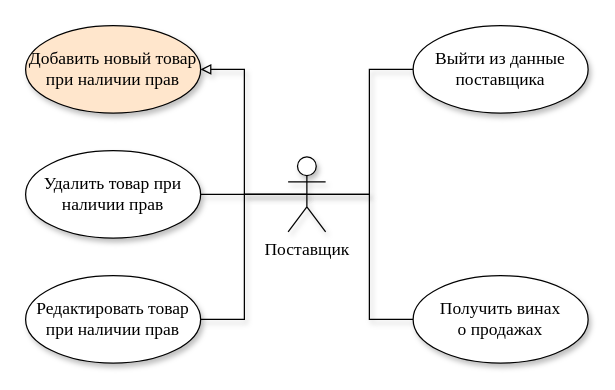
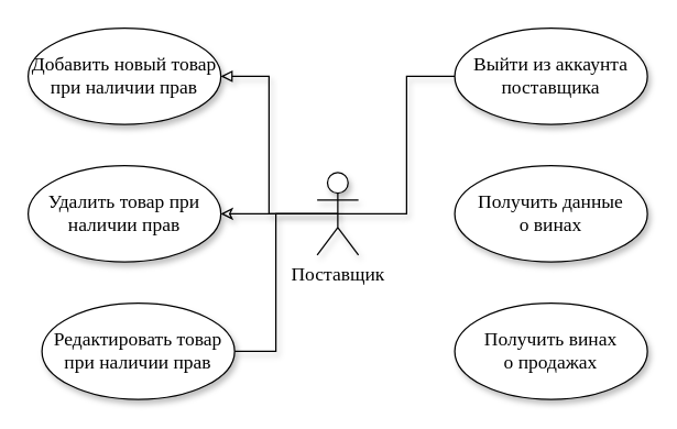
  <mxCell id="0" />
  <mxCell id="1" parent="0" />
  <mxCell id="2" style="edgeStyle=orthogonalEdgeStyle;rounded=0;orthogonalLoop=1;jettySize=auto;html=1;exitX=0.5;exitY=0.5;exitDx=0;exitDy=0;exitPerimeter=0;entryX=0;entryY=0.5;entryDx=0;entryDy=0;fontFamily=Times New Roman;fontSize=14;endArrow=none;endFill=0;shadow=1;" parent="1" source="7" target="8" edge="1"><mxGeometry relative="1" as="geometry" /></mxCell>
- <mxCell id="3" style="edgeStyle=orthogonalEdgeStyle;rounded=0;orthogonalLoop=1;jettySize=auto;html=1;exitX=0.5;exitY=0.5;exitDx=0;exitDy=0;exitPerimeter=0;entryX=0;entryY=0.5;entryDx=0;entryDy=0;fontFamily=Times New Roman;fontSize=14;endArrow=none;endFill=0;shadow=1;" parent="1" source="7" target="9" edge="1"><mxGeometry relative="1" as="geometry" /></mxCell>
  <mxCell id="4" style="edgeStyle=orthogonalEdgeStyle;rounded=0;orthogonalLoop=1;jettySize=auto;html=1;exitX=0.5;exitY=0.5;exitDx=0;exitDy=0;exitPerimeter=0;entryX=1;entryY=0.5;entryDx=0;entryDy=0;fontFamily=Times New Roman;fontSize=14;endArrow=block;endFill=0;shadow=1;" parent="1" source="7" target="11" edge="1"><mxGeometry relative="1" as="geometry" /></mxCell>
  <mxCell id="5" style="edgeStyle=orthogonalEdgeStyle;rounded=0;orthogonalLoop=1;jettySize=auto;html=1;exitX=0.5;exitY=0.5;exitDx=0;exitDy=0;exitPerimeter=0;entryX=1;entryY=0.5;entryDx=0;entryDy=0;fontFamily=Times New Roman;fontSize=14;endArrow=none;endFill=0;shadow=1;" parent="1" source="7" target="13" edge="1"><mxGeometry relative="1" as="geometry" /></mxCell>
- <mxCell id="6" style="edgeStyle=orthogonalEdgeStyle;rounded=0;orthogonalLoop=1;jettySize=auto;html=1;exitX=0.5;exitY=0.5;exitDx=0;exitDy=0;exitPerimeter=0;entryX=1;entryY=0.5;entryDx=0;entryDy=0;endArrow=none;endFill=0;shadow=1;" parent="1" source="7" target="12" edge="1"><mxGeometry relative="1" as="geometry" /></mxCell>
+ <mxCell id="6" style="edgeStyle=orthogonalEdgeStyle;rounded=0;orthogonalLoop=1;jettySize=auto;html=1;exitX=0.5;exitY=0.5;exitDx=0;exitDy=0;exitPerimeter=0;entryX=1;entryY=0.5;entryDx=0;entryDy=0;endArrow=classic;endFill=0;shadow=1;" parent="1" source="7" target="12" edge="1"><mxGeometry relative="1" as="geometry" /></mxCell>
  <mxCell id="7" value="Поставщик" style="shape=umlActor;verticalLabelPosition=bottom;verticalAlign=top;html=1;fontFamily=Times New Roman;fontSize=14;shadow=1;" parent="1" vertex="1"><mxGeometry x="230" y="125" width="30" height="60" as="geometry" /></mxCell>
- <mxCell id="8" value="Выйти из данные&lt;br&gt;поставщика" style="ellipse;whiteSpace=wrap;html=1;fontFamily=Times New Roman;fontSize=14;shadow=1;" parent="1" vertex="1"><mxGeometry x="330" y="20" width="140" height="70" as="geometry" /></mxCell>
+ <mxCell id="8" value="Выйти из аккаунта&lt;br&gt;поставщика" style="ellipse;whiteSpace=wrap;html=1;fontFamily=Times New Roman;fontSize=14;shadow=1;" parent="1" vertex="1"><mxGeometry x="330" y="20" width="140" height="70" as="geometry" /></mxCell>
  <mxCell id="9" value="Получить винах&lt;br&gt;о продажах" style="ellipse;whiteSpace=wrap;html=1;fontFamily=Times New Roman;fontSize=14;shadow=1;" parent="1" vertex="1"><mxGeometry x="330" y="220" width="140" height="70" as="geometry" /></mxCell>
- <mxCell id="11" value="Добавить новый товар при наличии прав" style="ellipse;whiteSpace=wrap;html=1;fontFamily=Times New Roman;fontSize=14;shadow=1;fillColor=#ffe6cc;" parent="1" vertex="1"><mxGeometry x="20" y="20" width="140" height="70" as="geometry" /></mxCell>
+ <mxCell id="10" value="Получить данные&lt;br&gt;о винах" style="ellipse;whiteSpace=wrap;html=1;fontFamily=Times New Roman;fontSize=14;shadow=1;" parent="1" vertex="1"><mxGeometry x="330" y="120" width="140" height="70" as="geometry" /></mxCell>
+ <mxCell id="11" value="Добавить новый товар при наличии прав" style="ellipse;whiteSpace=wrap;html=1;fontFamily=Times New Roman;fontSize=14;shadow=1;" parent="1" vertex="1"><mxGeometry x="20" y="20" width="140" height="70" as="geometry" /></mxCell>
  <mxCell id="12" value="Удалить товар при наличии прав" style="ellipse;whiteSpace=wrap;html=1;fontFamily=Times New Roman;fontSize=14;shadow=1;" parent="1" vertex="1"><mxGeometry x="20" y="120" width="140" height="70" as="geometry" /></mxCell>
- <mxCell id="13" value="Редактировать товар при наличии прав" style="ellipse;whiteSpace=wrap;html=1;fontFamily=Times New Roman;fontSize=14;shadow=1;" parent="1" vertex="1"><mxGeometry x="20" y="220" width="140" height="70" as="geometry" /></mxCell>
+ <mxCell id="13" value="Редактировать товар при наличии прав" style="ellipse;whiteSpace=wrap;html=1;fontFamily=Times New Roman;fontSize=14;shadow=1;" parent="1" vertex="1"><mxGeometry x="30" y="220" width="140" height="70" as="geometry" /></mxCell>
